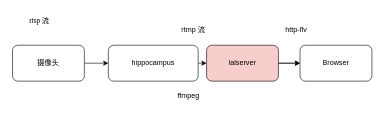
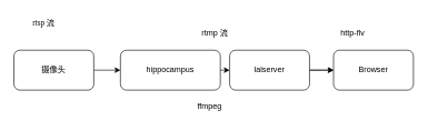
  <mxCell id="0" />
  <mxCell id="1" parent="0" />
  <mxCell id="2" value="" style="edgeStyle=none;html=1;strokeColor=#000000;" parent="1" source="3" target="5" edge="1"><mxGeometry relative="1" as="geometry" /></mxCell>
  <mxCell id="3" value="摄像头" style="rounded=1;whiteSpace=wrap;html=1;" parent="1" vertex="1"><mxGeometry x="20" y="75" width="120" height="60" as="geometry" /></mxCell>
  <mxCell id="4" value="" style="edgeStyle=none;html=1;strokeColor=#000000;" parent="1" source="5" target="8" edge="1"><mxGeometry relative="1" as="geometry" /></mxCell>
  <mxCell id="5" value="hippocampus" style="rounded=1;whiteSpace=wrap;html=1;" parent="1" vertex="1"><mxGeometry x="180" y="75" width="150" height="60" as="geometry" /></mxCell>
  <mxCell id="6" value="" style="edgeStyle=none;html=1;strokeColor=#000000;" parent="1" source="8" target="9" edge="1"><mxGeometry relative="1" as="geometry" /></mxCell>
  <mxCell id="7" value="" style="edgeStyle=none;html=1;strokeColor=#000000;" parent="1" source="8" target="9" edge="1"><mxGeometry relative="1" as="geometry" /></mxCell>
- <mxCell id="8" value="lalserver" style="rounded=1;whiteSpace=wrap;html=1;fillColor=#f8cecc;" parent="1" vertex="1"><mxGeometry x="344" y="75" width="120" height="60" as="geometry" /></mxCell>
+ <mxCell id="8" value="lalserver" style="rounded=1;whiteSpace=wrap;html=1;" parent="1" vertex="1"><mxGeometry x="344" y="75" width="120" height="60" as="geometry" /></mxCell>
  <mxCell id="9" value="Browser" style="rounded=1;whiteSpace=wrap;html=1;" parent="1" vertex="1"><mxGeometry x="500" y="75" width="120" height="60" as="geometry" /></mxCell>
  <mxCell id="10" value="&lt;font face=&quot;Tahoma&quot;&gt;rtsp 流&lt;/font&gt;" style="text;html=1;strokeColor=none;fillColor=none;align=center;verticalAlign=middle;whiteSpace=wrap;rounded=0;" parent="1" vertex="1"><mxGeometry x="35" y="20" width="60" height="30" as="geometry" /></mxCell>
  <mxCell id="11" value="rtmp 流" style="text;html=1;strokeColor=none;fillColor=none;align=center;verticalAlign=middle;whiteSpace=wrap;rounded=0;" parent="1" vertex="1"><mxGeometry x="284" y="35" width="76" height="30" as="geometry" /></mxCell>
  <mxCell id="12" value="ffmpeg" style="text;html=1;strokeColor=none;fillColor=none;align=center;verticalAlign=middle;whiteSpace=wrap;rounded=0;" parent="1" vertex="1"><mxGeometry x="284" y="145" width="60" height="30" as="geometry" /></mxCell>
- <mxCell id="13" value="http-flv" style="text;html=1;strokeColor=none;fillColor=none;align=center;verticalAlign=middle;whiteSpace=wrap;rounded=0;" parent="1" vertex="1"><mxGeometry x="464" y="35" width="60" height="30" as="geometry" /></mxCell>
+ <mxCell id="13" value="http-flv" style="text;html=1;strokeColor=none;fillColor=none;align=center;verticalAlign=middle;whiteSpace=wrap;rounded=0;" parent="1" vertex="1"><mxGeometry x="499" y="35" width="60" height="30" as="geometry" /></mxCell>
